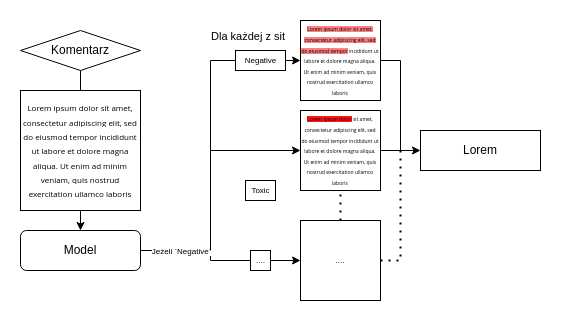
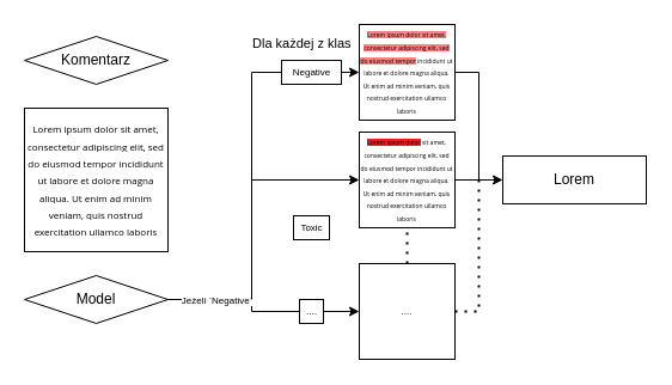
  <mxCell id="0" />
  <mxCell id="1" parent="0" />
  <mxCell id="2" value="" style="endArrow=classic;html=1;rounded=0;fontSize=11;fontColor=#030101;entryX=0;entryY=0.5;entryDx=0;entryDy=0;" edge="1" parent="1" target="13"><mxGeometry width="50" height="50" relative="1" as="geometry"><mxPoint x="210" y="250" as="sourcePoint" /><mxPoint x="250" y="290" as="targetPoint" /><Array as="points"><mxPoint x="210" y="260" /></Array></mxGeometry></mxCell>
  <mxCell id="3" value="" style="endArrow=classic;html=1;rounded=0;fontSize=8;entryX=0;entryY=0.5;entryDx=0;entryDy=0;" edge="1" parent="1" target="12"><mxGeometry width="50" height="50" relative="1" as="geometry"><mxPoint x="210" y="150" as="sourcePoint" /><mxPoint x="280" y="190" as="targetPoint" /></mxGeometry></mxCell>
- <mxCell id="4" value="" style="endArrow=classic;html=1;rounded=0;fontSize=8;exitX=0.5;exitY=1;exitDx=0;exitDy=0;entryX=0.5;entryY=0;entryDx=0;entryDy=0;" edge="1" parent="1" source="5" target="7"><mxGeometry width="50" height="50" relative="1" as="geometry"><mxPoint x="190" y="210" as="sourcePoint" /><mxPoint x="240" y="160" as="targetPoint" /></mxGeometry></mxCell>
  <mxCell id="5" value="Komentarz" style="rhombus;whiteSpace=wrap;html=1;" vertex="1" parent="1"><mxGeometry x="20" y="30" width="120" height="40" as="geometry" /></mxCell>
  <mxCell id="6" value="Lorem" style="rounded=0;whiteSpace=wrap;html=1;" vertex="1" parent="1"><mxGeometry x="420" y="130" width="120" height="40" as="geometry" /></mxCell>
- <mxCell id="7" value="Model" style="rounded=1;whiteSpace=wrap;html=1;" vertex="1" parent="1"><mxGeometry x="20" y="230" width="120" height="40" as="geometry" /></mxCell>
+ <mxCell id="7" value="Model" style="rhombus;whiteSpace=wrap;html=1;" vertex="1" parent="1"><mxGeometry x="20" y="230" width="120" height="40" as="geometry" /></mxCell>
  <mxCell id="8" value="&lt;span style=&quot;font-family: &amp;#34;open sans&amp;#34; , &amp;#34;arial&amp;#34; , sans-serif ; text-align: justify ; background-color: rgb(255 , 255 , 255)&quot;&gt;&lt;font style=&quot;font-size: 8px&quot;&gt;Lorem ipsum dolor sit amet, consectetur adipiscing elit, sed do eiusmod tempor incididunt ut labore et dolore magna aliqua. Ut enim ad minim veniam, quis nostrud exercitation ullamco laboris&lt;/font&gt;&lt;/span&gt;" style="whiteSpace=wrap;html=1;aspect=fixed;" vertex="1" parent="1"><mxGeometry x="20" y="90" width="120" height="120" as="geometry" /></mxCell>
  <mxCell id="9" value="" style="endArrow=none;html=1;rounded=0;fontSize=8;exitX=1;exitY=0.5;exitDx=0;exitDy=0;" edge="1" parent="1" source="7"><mxGeometry width="50" height="50" relative="1" as="geometry"><mxPoint x="150" y="280" as="sourcePoint" /><mxPoint x="210" y="250" as="targetPoint" /></mxGeometry></mxCell>
  <mxCell id="10" value="Jeżeli `Negative`" style="edgeLabel;html=1;align=center;verticalAlign=middle;resizable=0;points=[];fontSize=8;" vertex="1" connectable="0" parent="9"><mxGeometry x="0.395" y="-1" relative="1" as="geometry"><mxPoint x="-9" y="-1" as="offset" /></mxGeometry></mxCell>
  <mxCell id="11" value="&lt;span style=&quot;font-family: &amp;#34;open sans&amp;#34; , &amp;#34;arial&amp;#34; , sans-serif ; text-align: justify&quot;&gt;&lt;font style=&quot;font-size: 5px&quot;&gt;&lt;span style=&quot;background-color: rgb(255 , 128 , 128)&quot;&gt;Lorem ipsum dolor sit amet, consectetur adipiscing elit, sed do eiusmod tempor&lt;/span&gt;&lt;span style=&quot;background-color: rgb(255 , 255 , 255)&quot;&gt; incididunt ut labore et dolore magna aliqua. Ut enim ad minim veniam, quis nostrud exercitation ullamco laboris&lt;/span&gt;&lt;/font&gt;&lt;/span&gt;" style="whiteSpace=wrap;html=1;aspect=fixed;fontSize=8;" vertex="1" parent="1"><mxGeometry x="300" y="20" width="80" height="80" as="geometry" /></mxCell>
  <mxCell id="12" value="&lt;span style=&quot;font-family: &amp;#34;open sans&amp;#34; , &amp;#34;arial&amp;#34; , sans-serif ; text-align: justify&quot;&gt;&lt;font style=&quot;font-size: 5px&quot;&gt;&lt;span style=&quot;background-color: rgb(255 , 23 , 23)&quot;&gt;Lorem ipsum dolor&lt;/span&gt;&lt;span style=&quot;background-color: rgb(255 , 255 , 255)&quot;&gt; sit amet, consectetur adipiscing elit, sed do eiusmod tempor incididunt ut labore et dolore magna aliqua. Ut enim ad minim veniam, quis nostrud exercitation ullamco laboris&lt;/span&gt;&lt;/font&gt;&lt;/span&gt;" style="whiteSpace=wrap;html=1;aspect=fixed;fontSize=8;" vertex="1" parent="1"><mxGeometry x="300" y="110" width="80" height="80" as="geometry" /></mxCell>
  <mxCell id="13" value="...." style="whiteSpace=wrap;html=1;aspect=fixed;fontSize=8;" vertex="1" parent="1"><mxGeometry x="300" y="220" width="80" height="80" as="geometry" /></mxCell>
  <mxCell id="14" value="" style="endArrow=classic;html=1;rounded=0;fontSize=8;entryX=0;entryY=0.5;entryDx=0;entryDy=0;" edge="1" parent="1" target="11"><mxGeometry width="50" height="50" relative="1" as="geometry"><mxPoint x="210" y="250" as="sourcePoint" /><mxPoint x="210" y="60" as="targetPoint" /><Array as="points"><mxPoint x="210" y="60" /></Array></mxGeometry></mxCell>
  <mxCell id="15" value="Negative" style="text;html=1;align=center;verticalAlign=middle;resizable=0;points=[];autosize=1;strokeColor=default;fillColor=default;fontSize=8;" vertex="1" parent="1"><mxGeometry x="235" y="50" width="50" height="20" as="geometry" /></mxCell>
  <mxCell id="16" value="Toxic" style="text;html=1;align=center;verticalAlign=middle;resizable=0;points=[];autosize=1;strokeColor=default;fillColor=default;fontSize=8;" vertex="1" parent="1"><mxGeometry x="245" y="180" width="30" height="20" as="geometry" /></mxCell>
  <mxCell id="17" value="...." style="text;html=1;align=center;verticalAlign=middle;resizable=0;points=[];autosize=1;strokeColor=default;fillColor=default;fontSize=8;" vertex="1" parent="1"><mxGeometry x="250" y="250" width="20" height="20" as="geometry" /></mxCell>
  <mxCell id="18" value="" style="endArrow=none;dashed=1;html=1;dashPattern=1 3;strokeWidth=2;rounded=0;fontSize=8;exitX=0.5;exitY=0;exitDx=0;exitDy=0;entryX=0.5;entryY=1;entryDx=0;entryDy=0;" edge="1" parent="1" source="13" target="12"><mxGeometry width="50" height="50" relative="1" as="geometry"><mxPoint x="340" y="210" as="sourcePoint" /><mxPoint x="340" y="200" as="targetPoint" /></mxGeometry></mxCell>
  <mxCell id="19" value="" style="endArrow=classic;html=1;rounded=0;fontSize=5;fontColor=#FF4D4D;exitX=1;exitY=0.5;exitDx=0;exitDy=0;entryX=0;entryY=0.5;entryDx=0;entryDy=0;" edge="1" parent="1" source="12" target="6"><mxGeometry width="50" height="50" relative="1" as="geometry"><mxPoint x="390" y="180" as="sourcePoint" /><mxPoint x="440" y="130" as="targetPoint" /></mxGeometry></mxCell>
  <mxCell id="20" value="" style="endArrow=none;html=1;rounded=0;fontSize=5;fontColor=#FF4D4D;exitX=1;exitY=0.5;exitDx=0;exitDy=0;" edge="1" parent="1" source="11"><mxGeometry width="50" height="50" relative="1" as="geometry"><mxPoint x="410" y="70" as="sourcePoint" /><mxPoint x="400" y="150" as="targetPoint" /><Array as="points"><mxPoint x="400" y="60" /></Array></mxGeometry></mxCell>
  <mxCell id="21" value="" style="endArrow=none;dashed=1;html=1;dashPattern=1 3;strokeWidth=2;rounded=0;fontSize=5;fontColor=#FF4D4D;exitX=1;exitY=0.5;exitDx=0;exitDy=0;" edge="1" parent="1" source="13"><mxGeometry width="50" height="50" relative="1" as="geometry"><mxPoint x="370" y="280" as="sourcePoint" /><mxPoint x="400" y="150" as="targetPoint" /><Array as="points"><mxPoint x="400" y="260" /></Array></mxGeometry></mxCell>
- <mxCell id="22" value="Dla każdej z sit" style="text;strokeColor=none;fillColor=none;align=left;verticalAlign=middle;spacingLeft=4;spacingRight=4;overflow=hidden;points=[[0,0.5],[1,0.5]];portConstraint=eastwest;rotatable=0;labelBackgroundColor=#FFFFFF;fontSize=11;fontColor=#030101;" vertex="1" parent="1"><mxGeometry x="205" y="20" width="95" height="30" as="geometry" /></mxCell>
+ <mxCell id="22" value="Dla każdej z klas" style="text;strokeColor=none;fillColor=none;align=left;verticalAlign=middle;spacingLeft=4;spacingRight=4;overflow=hidden;points=[[0,0.5],[1,0.5]];portConstraint=eastwest;rotatable=0;labelBackgroundColor=#FFFFFF;fontSize=11;fontColor=#030101;" vertex="1" parent="1"><mxGeometry x="205" y="20" width="95" height="30" as="geometry" /></mxCell>
